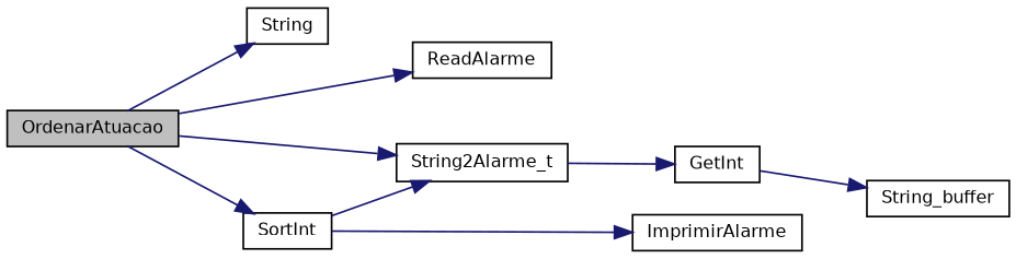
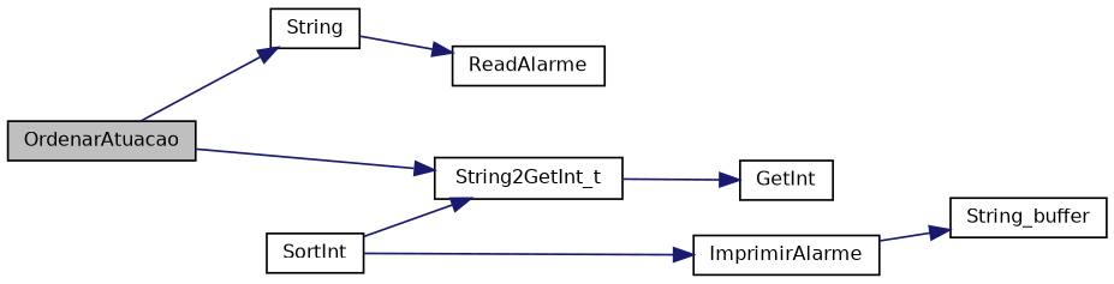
  digraph {
    rankdir=LR
    node [color=black fillcolor=white fontname=Helvetica fontsize=10 shape=record style=filled]
    edge [color=midnightblue fontname=Helvetica fontsize=10 labelfontname=Helvetica labelfontsize=10 style=solid]
    n1 [fillcolor=grey75 fontcolor=black height=0.2 label=OrdenarAtuacao width=0.4]
    n2 [height=0.2 label=String width=0.4]
    n3 [height=0.2 label=ReadAlarme width=0.4]
-   n4 [height=0.2 label=String2Alarme_t width=0.4]
+   n4 [height=0.2 label=String2GetInt_t width=0.4]
    n5 [height=0.2 label=SortInt width=0.4]
    n6 [height=0.2 label=ImprimirAlarme width=0.4]
    n7 [height=0.2 label=GetInt width=0.4]
    n8 [height=0.2 label=String_buffer width=0.4]
    n1 -> n2
-   n1 -> n3
+   n2 -> n3
    n1 -> n4
-   n1 -> n5
    n4 -> n7
    n5 -> n4
    n5 -> n6
-   n7 -> n8
+   n6 -> n8
  }
